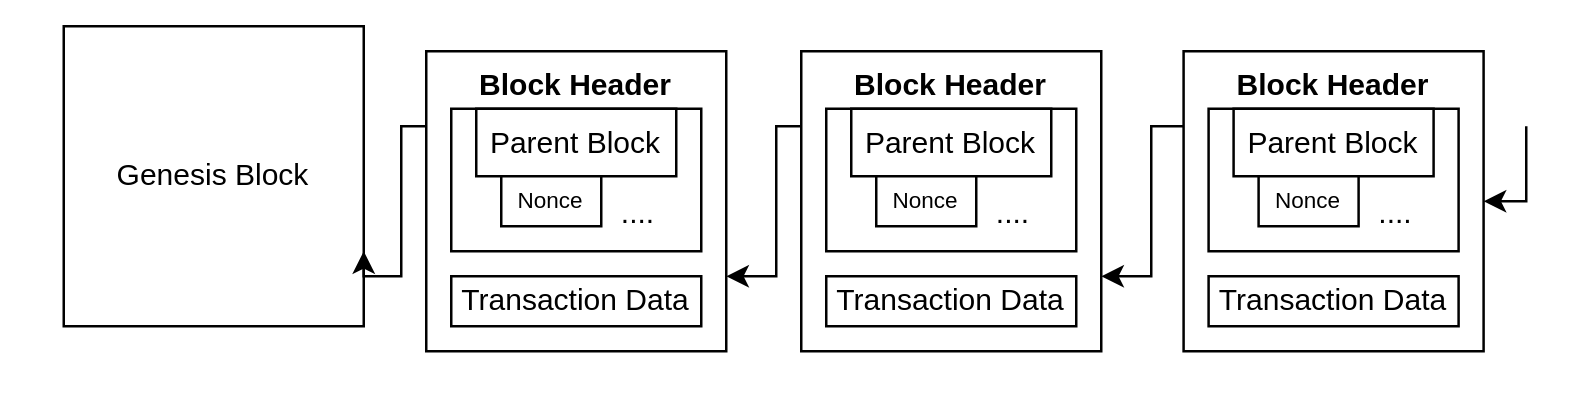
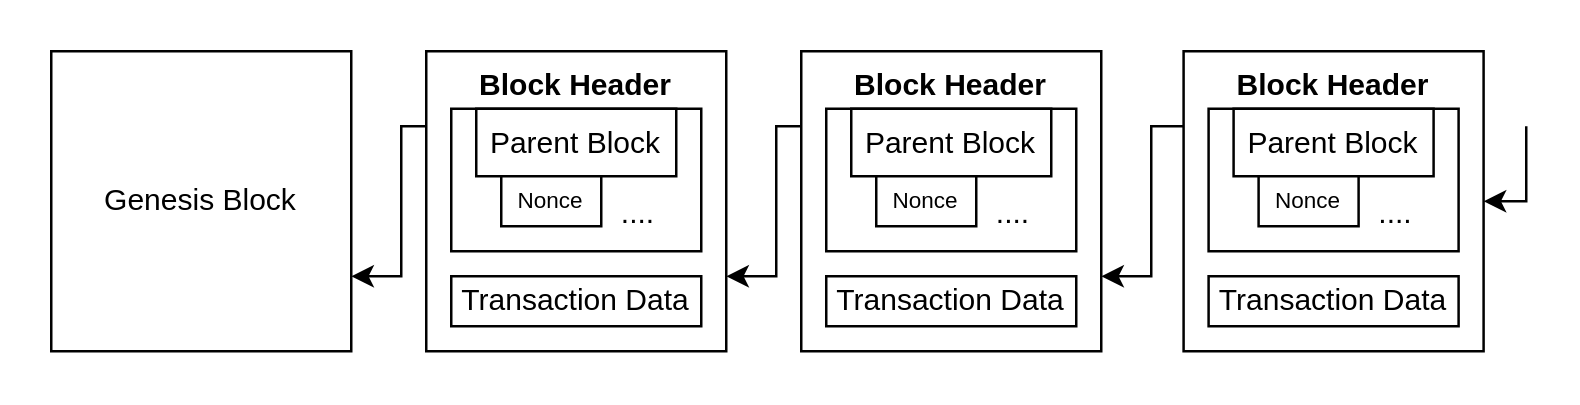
  <mxCell id="0" />
  <mxCell id="1" parent="0" />
- <mxCell id="2" value="Genesis Block" style="whiteSpace=wrap;html=1;aspect=fixed;" vertex="1" parent="1"><mxGeometry x="25" y="10" width="120" height="120" as="geometry" /></mxCell>
+ <mxCell id="2" value="Genesis Block" style="whiteSpace=wrap;html=1;aspect=fixed;" vertex="1" parent="1"><mxGeometry x="20" y="20" width="120" height="120" as="geometry" /></mxCell>
  <mxCell id="3" style="edgeStyle=orthogonalEdgeStyle;rounded=0;orthogonalLoop=1;jettySize=auto;html=1;exitX=0;exitY=0.25;exitDx=0;exitDy=0;entryX=1;entryY=0.75;entryDx=0;entryDy=0;" edge="1" parent="1" source="4" target="2"><mxGeometry relative="1" as="geometry"><Array as="points"><mxPoint x="160" y="50" /><mxPoint x="160" y="110" /></Array></mxGeometry></mxCell>
  <mxCell id="4" value="Block Header" style="whiteSpace=wrap;html=1;aspect=fixed;verticalAlign=top;fontStyle=1" vertex="1" parent="1"><mxGeometry x="170" y="20" width="120" height="120" as="geometry" /></mxCell>
  <mxCell id="5" value="" style="rounded=0;whiteSpace=wrap;html=1;" vertex="1" parent="1"><mxGeometry x="180" y="43" width="100" height="57" as="geometry" /></mxCell>
  <mxCell id="6" value="Transaction Data" style="rounded=0;whiteSpace=wrap;html=1;" vertex="1" parent="1"><mxGeometry x="180" y="110" width="100" height="20" as="geometry" /></mxCell>
  <mxCell id="7" value="Parent Block" style="rounded=0;whiteSpace=wrap;html=1;" vertex="1" parent="1"><mxGeometry x="190" y="43" width="80" height="27" as="geometry" /></mxCell>
  <mxCell id="8" value="Nonce" style="rounded=0;whiteSpace=wrap;html=1;fontSize=9;" vertex="1" parent="1"><mxGeometry x="200" y="70" width="40" height="20" as="geometry" /></mxCell>
  <mxCell id="9" value="...." style="text;html=1;align=center;verticalAlign=middle;whiteSpace=wrap;rounded=0;" vertex="1" parent="1"><mxGeometry x="240" y="80" width="30" height="10" as="geometry" /></mxCell>
  <mxCell id="10" style="edgeStyle=orthogonalEdgeStyle;rounded=0;orthogonalLoop=1;jettySize=auto;html=1;exitX=0;exitY=0.25;exitDx=0;exitDy=0;entryX=1;entryY=0.75;entryDx=0;entryDy=0;" edge="1" parent="1" source="11" target="4"><mxGeometry relative="1" as="geometry"><Array as="points"><mxPoint x="310" y="50" /><mxPoint x="310" y="110" /></Array></mxGeometry></mxCell>
  <mxCell id="11" value="Block Header" style="whiteSpace=wrap;html=1;aspect=fixed;verticalAlign=top;fontStyle=1" vertex="1" parent="1"><mxGeometry x="320" y="20" width="120" height="120" as="geometry" /></mxCell>
  <mxCell id="12" value="" style="rounded=0;whiteSpace=wrap;html=1;" vertex="1" parent="1"><mxGeometry x="330" y="43" width="100" height="57" as="geometry" /></mxCell>
  <mxCell id="13" value="Transaction Data" style="rounded=0;whiteSpace=wrap;html=1;" vertex="1" parent="1"><mxGeometry x="330" y="110" width="100" height="20" as="geometry" /></mxCell>
  <mxCell id="14" value="Parent Block" style="rounded=0;whiteSpace=wrap;html=1;" vertex="1" parent="1"><mxGeometry x="340" y="43" width="80" height="27" as="geometry" /></mxCell>
  <mxCell id="15" value="Nonce" style="rounded=0;whiteSpace=wrap;html=1;fontSize=9;" vertex="1" parent="1"><mxGeometry x="350" y="70" width="40" height="20" as="geometry" /></mxCell>
  <mxCell id="16" value="...." style="text;html=1;align=center;verticalAlign=middle;whiteSpace=wrap;rounded=0;" vertex="1" parent="1"><mxGeometry x="390" y="80" width="30" height="10" as="geometry" /></mxCell>
  <mxCell id="17" style="edgeStyle=orthogonalEdgeStyle;rounded=0;orthogonalLoop=1;jettySize=auto;html=1;exitX=0;exitY=0.25;exitDx=0;exitDy=0;entryX=1;entryY=0.75;entryDx=0;entryDy=0;" edge="1" parent="1" source="19" target="11"><mxGeometry relative="1" as="geometry"><Array as="points"><mxPoint x="460" y="50" /><mxPoint x="460" y="110" /></Array></mxGeometry></mxCell>
  <mxCell id="18" style="edgeStyle=orthogonalEdgeStyle;rounded=0;orthogonalLoop=1;jettySize=auto;html=1;exitX=1;exitY=0.5;exitDx=0;exitDy=0;endArrow=none;endFill=0;startArrow=classic;startFill=1;" edge="1" parent="1" source="19"><mxGeometry relative="1" as="geometry"><mxPoint x="610" y="50" as="targetPoint" /></mxGeometry></mxCell>
  <mxCell id="19" value="Block Header" style="whiteSpace=wrap;html=1;aspect=fixed;verticalAlign=top;fontStyle=1" vertex="1" parent="1"><mxGeometry x="472.94" y="20" width="120" height="120" as="geometry" /></mxCell>
  <mxCell id="20" value="" style="rounded=0;whiteSpace=wrap;html=1;" vertex="1" parent="1"><mxGeometry x="482.94" y="43" width="100" height="57" as="geometry" /></mxCell>
  <mxCell id="21" value="Transaction Data" style="rounded=0;whiteSpace=wrap;html=1;" vertex="1" parent="1"><mxGeometry x="482.94" y="110" width="100" height="20" as="geometry" /></mxCell>
  <mxCell id="22" value="Parent Block" style="rounded=0;whiteSpace=wrap;html=1;" vertex="1" parent="1"><mxGeometry x="492.94" y="43" width="80" height="27" as="geometry" /></mxCell>
  <mxCell id="23" value="Nonce" style="rounded=0;whiteSpace=wrap;html=1;fontSize=9;" vertex="1" parent="1"><mxGeometry x="502.94" y="70" width="40" height="20" as="geometry" /></mxCell>
  <mxCell id="24" value="...." style="text;html=1;align=center;verticalAlign=middle;whiteSpace=wrap;rounded=0;" vertex="1" parent="1"><mxGeometry x="542.94" y="80" width="30" height="10" as="geometry" /></mxCell>
